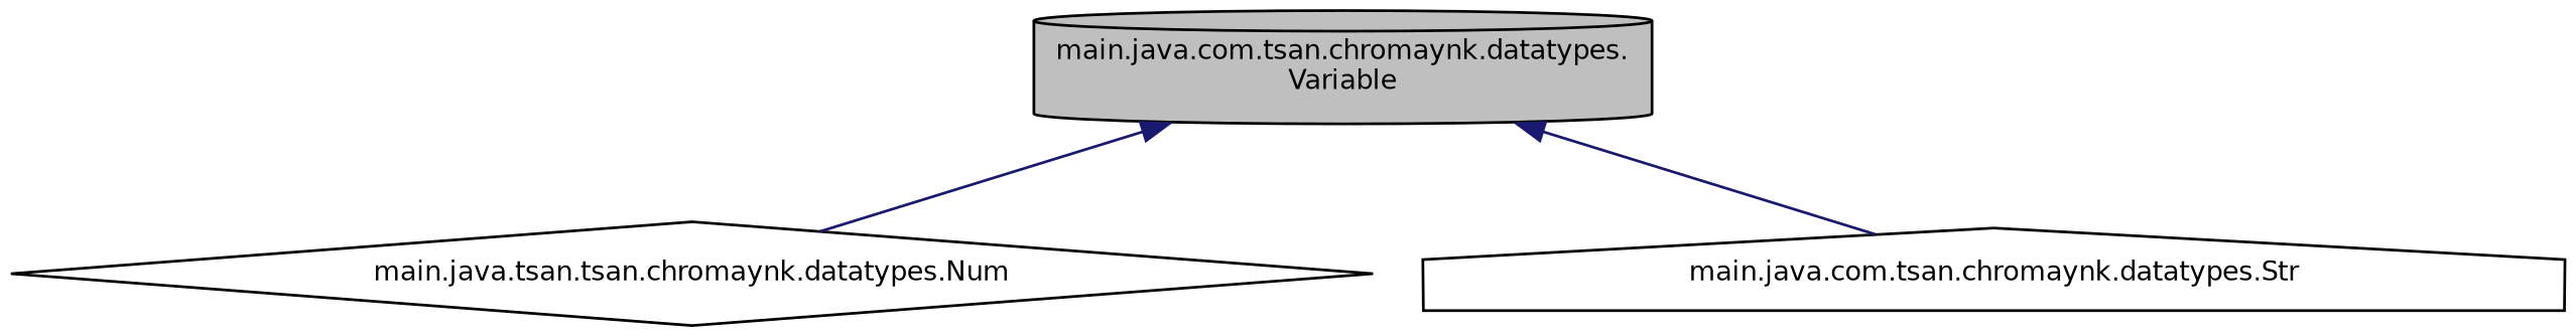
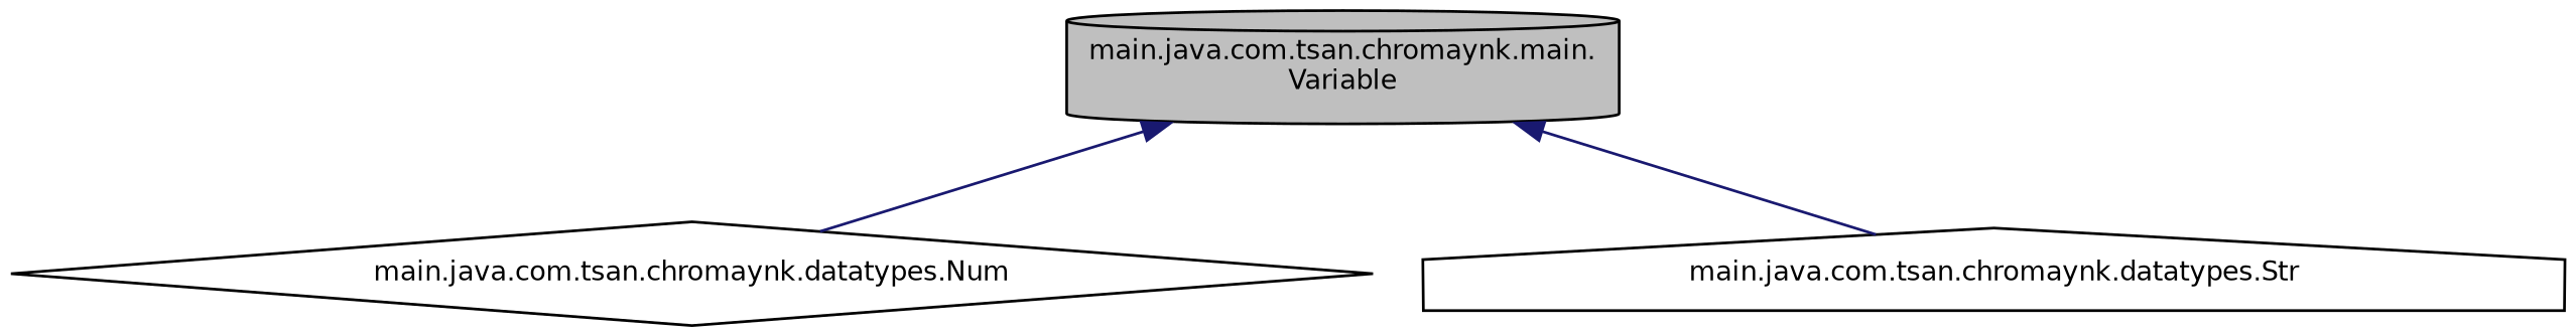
  digraph {
    rankdir=TB
    node [color=black fillcolor=white fontname=Helvetica fontsize=10 style=filled]
    edge [color=midnightblue dir=back fontname=Helvetica fontsize=10 labelfontname=Helvetica labelfontsize=10 style=solid]
-   n1 [fillcolor=grey75 fontcolor=black height=0.2 label="main.java.com.tsan.chromaynk.datatypes.\lVariable" shape=cylinder width=0.4]
-   n2 [height=0.2 label="main.java.tsan.tsan.chromaynk.datatypes.Num" shape=diamond width=0.4]
+   n1 [fillcolor=grey75 fontcolor=black height=0.2 label="main.java.com.tsan.chromaynk.main.\lVariable" shape=cylinder width=0.4]
+   n2 [height=0.2 label="main.java.com.tsan.chromaynk.datatypes.Num" shape=diamond width=0.4]
    n3 [height=0.2 label="main.java.com.tsan.chromaynk.datatypes.Str" shape=house width=0.4]
    n1 -> n2
    n1 -> n3
  }
